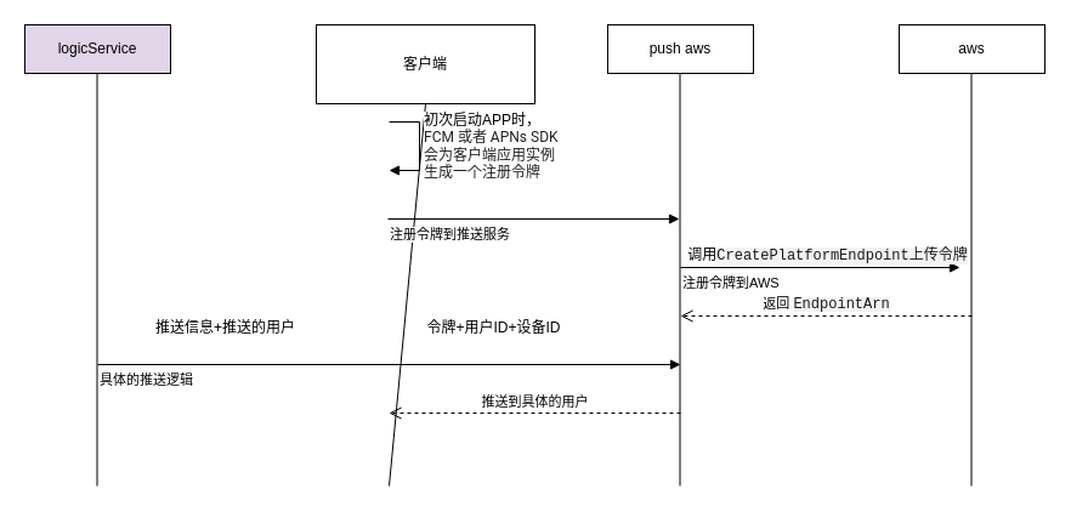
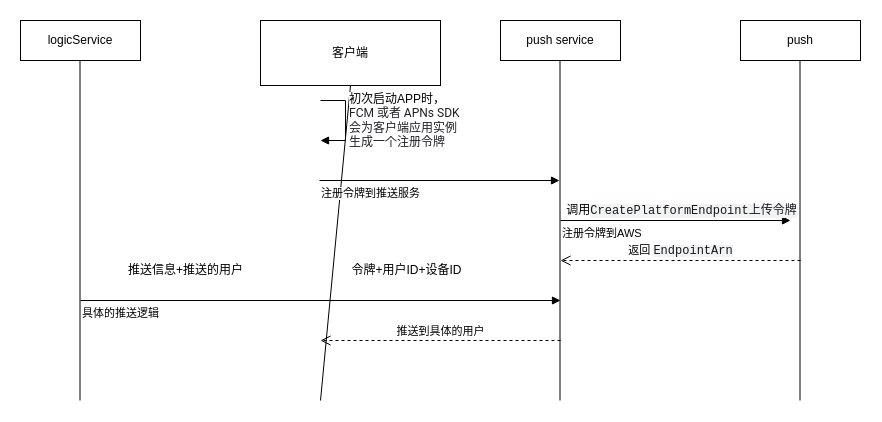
  <mxCell id="0" />
  <mxCell id="1" parent="0" />
  <mxCell id="2" value="客户端" style="rounded=0;whiteSpace=wrap;html=1;" vertex="1" parent="1"><mxGeometry x="260" y="20" width="180" height="65" as="geometry" /></mxCell>
- <mxCell id="3" value="push aws" style="rounded=0;whiteSpace=wrap;html=1;" vertex="1" parent="1"><mxGeometry x="500" y="20" width="120" height="40" as="geometry" /></mxCell>
- <mxCell id="4" value="aws" style="rounded=0;whiteSpace=wrap;html=1;" vertex="1" parent="1"><mxGeometry x="740" y="20" width="120" height="40" as="geometry" /></mxCell>
+ <mxCell id="3" value="push service" style="rounded=0;whiteSpace=wrap;html=1;" vertex="1" parent="1"><mxGeometry x="500" y="20" width="120" height="40" as="geometry" /></mxCell>
+ <mxCell id="4" value="push" style="rounded=0;whiteSpace=wrap;html=1;" vertex="1" parent="1"><mxGeometry x="740" y="20" width="120" height="40" as="geometry" /></mxCell>
  <mxCell id="5" value="" style="endArrow=none;html=1;entryX=0.5;entryY=1;entryDx=0;entryDy=0;" edge="1" parent="1" target="2"><mxGeometry width="50" height="50" relative="1" as="geometry"><mxPoint x="320" y="400" as="sourcePoint" /><mxPoint x="350" y="60" as="targetPoint" /></mxGeometry></mxCell>
  <mxCell id="6" value="" style="endArrow=none;html=1;entryX=0.5;entryY=1;entryDx=0;entryDy=0;" edge="1" parent="1"><mxGeometry width="50" height="50" relative="1" as="geometry"><mxPoint x="559.5" y="400" as="sourcePoint" /><mxPoint x="559.5" y="60" as="targetPoint" /></mxGeometry></mxCell>
  <mxCell id="7" value="" style="endArrow=none;html=1;entryX=0.5;entryY=1;entryDx=0;entryDy=0;" edge="1" parent="1"><mxGeometry width="50" height="50" relative="1" as="geometry"><mxPoint x="799.5" y="400" as="sourcePoint" /><mxPoint x="799.5" y="60" as="targetPoint" /></mxGeometry></mxCell>
  <mxCell id="8" value="&lt;font style=&quot;font-size: 12px&quot;&gt;初次启动APP时，&lt;br&gt;&lt;span style=&quot;color: rgb(32 , 33 , 36) ; font-family: &amp;#34;roboto&amp;#34; , &amp;#34;noto sans&amp;#34; , &amp;#34;noto sans jp&amp;#34; , &amp;#34;noto sans kr&amp;#34; , &amp;#34;noto naskh arabic&amp;#34; , &amp;#34;noto sans thai&amp;#34; , &amp;#34;noto sans hebrew&amp;#34; , &amp;#34;noto sans bengali&amp;#34; , sans-serif&quot;&gt;FCM 或者 APNs SDK &lt;br&gt;会为客户端应用实例&lt;br&gt;生成一个注册令牌&lt;/span&gt;&lt;/font&gt;" style="edgeStyle=orthogonalEdgeStyle;html=1;align=left;spacingLeft=2;endArrow=block;rounded=0;" edge="1" parent="1"><mxGeometry relative="1" as="geometry"><mxPoint x="320" y="100" as="sourcePoint" /><Array as="points"><mxPoint x="345" y="100" /><mxPoint x="345" y="140" /><mxPoint x="325" y="140" /></Array><mxPoint x="320" y="140" as="targetPoint" /></mxGeometry></mxCell>
  <mxCell id="9" value="注册令牌到推送服务" style="endArrow=block;endFill=1;html=1;edgeStyle=orthogonalEdgeStyle;align=left;verticalAlign=top;" edge="1" parent="1"><mxGeometry x="-1" relative="1" as="geometry"><mxPoint x="319" y="180" as="sourcePoint" /><mxPoint x="559" y="180" as="targetPoint" /></mxGeometry></mxCell>
  <mxCell id="10" value="令牌+用户ID+设备ID" style="text;html=1;align=center;verticalAlign=middle;resizable=0;points=[];autosize=1;" vertex="1" parent="1"><mxGeometry x="341" y="260" width="130" height="20" as="geometry" /></mxCell>
  <mxCell id="11" value="注册令牌到AWS" style="endArrow=block;endFill=1;html=1;edgeStyle=orthogonalEdgeStyle;align=left;verticalAlign=top;" edge="1" parent="1"><mxGeometry x="-1" relative="1" as="geometry"><mxPoint x="560" y="220" as="sourcePoint" /><mxPoint x="790" y="220" as="targetPoint" /></mxGeometry></mxCell>
  <mxCell id="12" value="&lt;font style=&quot;font-size: 12px&quot;&gt;调用&lt;span style=&quot;color: rgb(22 , 25 , 31) ; font-family: &amp;#34;monaco&amp;#34; , &amp;#34;menlo&amp;#34; , &amp;#34;consolas&amp;#34; , &amp;#34;courier prime&amp;#34; , &amp;#34;courier&amp;#34; , &amp;#34;courier new&amp;#34; , monospace ; text-align: left ; background-color: rgb(242 , 243 , 243)&quot;&gt;CreatePlatformEndpoint上传令牌&lt;/span&gt;&lt;/font&gt;" style="text;html=1;align=center;verticalAlign=middle;resizable=0;points=[];autosize=1;" vertex="1" parent="1"><mxGeometry x="556" y="200" width="250" height="20" as="geometry" /></mxCell>
  <mxCell id="13" value="返回&amp;nbsp;&lt;span style=&quot;color: rgb(22 , 25 , 31) ; font-family: &amp;#34;monaco&amp;#34; , &amp;#34;menlo&amp;#34; , &amp;#34;consolas&amp;#34; , &amp;#34;courier prime&amp;#34; , &amp;#34;courier&amp;#34; , &amp;#34;courier new&amp;#34; , monospace ; background-color: rgb(242 , 243 , 243)&quot;&gt;&lt;font style=&quot;font-size: 12px&quot;&gt;EndpointArn&lt;/font&gt;&lt;/span&gt;" style="html=1;verticalAlign=bottom;endArrow=open;dashed=1;endSize=8;" edge="1" parent="1"><mxGeometry relative="1" as="geometry"><mxPoint x="800" y="260" as="sourcePoint" /><mxPoint x="560" y="260" as="targetPoint" /></mxGeometry></mxCell>
- <mxCell id="14" value="logicService" style="rounded=0;whiteSpace=wrap;html=1;fillColor=#e1d5e7;" vertex="1" parent="1"><mxGeometry x="20" y="20" width="120" height="40" as="geometry" /></mxCell>
+ <mxCell id="14" value="logicService" style="rounded=0;whiteSpace=wrap;html=1;" vertex="1" parent="1"><mxGeometry x="20" y="20" width="120" height="40" as="geometry" /></mxCell>
  <mxCell id="15" value="" style="endArrow=none;html=1;entryX=0.5;entryY=1;entryDx=0;entryDy=0;" edge="1" parent="1"><mxGeometry width="50" height="50" relative="1" as="geometry"><mxPoint x="79.5" y="400" as="sourcePoint" /><mxPoint x="79.5" y="60" as="targetPoint" /></mxGeometry></mxCell>
  <mxCell id="16" value="具体的推送逻辑" style="endArrow=block;endFill=1;html=1;edgeStyle=orthogonalEdgeStyle;align=left;verticalAlign=top;" edge="1" parent="1"><mxGeometry x="-1" relative="1" as="geometry"><mxPoint x="80" y="300" as="sourcePoint" /><mxPoint x="560" y="300" as="targetPoint" /></mxGeometry></mxCell>
  <mxCell id="17" value="推送信息+推送的用户" style="text;html=1;align=center;verticalAlign=middle;resizable=0;points=[];autosize=1;" vertex="1" parent="1"><mxGeometry x="120" y="260" width="130" height="20" as="geometry" /></mxCell>
  <mxCell id="18" value="推送到具体的用户" style="html=1;verticalAlign=bottom;endArrow=open;dashed=1;endSize=8;" edge="1" parent="1"><mxGeometry relative="1" as="geometry"><mxPoint x="560" y="340" as="sourcePoint" /><mxPoint x="320" y="340" as="targetPoint" /></mxGeometry></mxCell>
